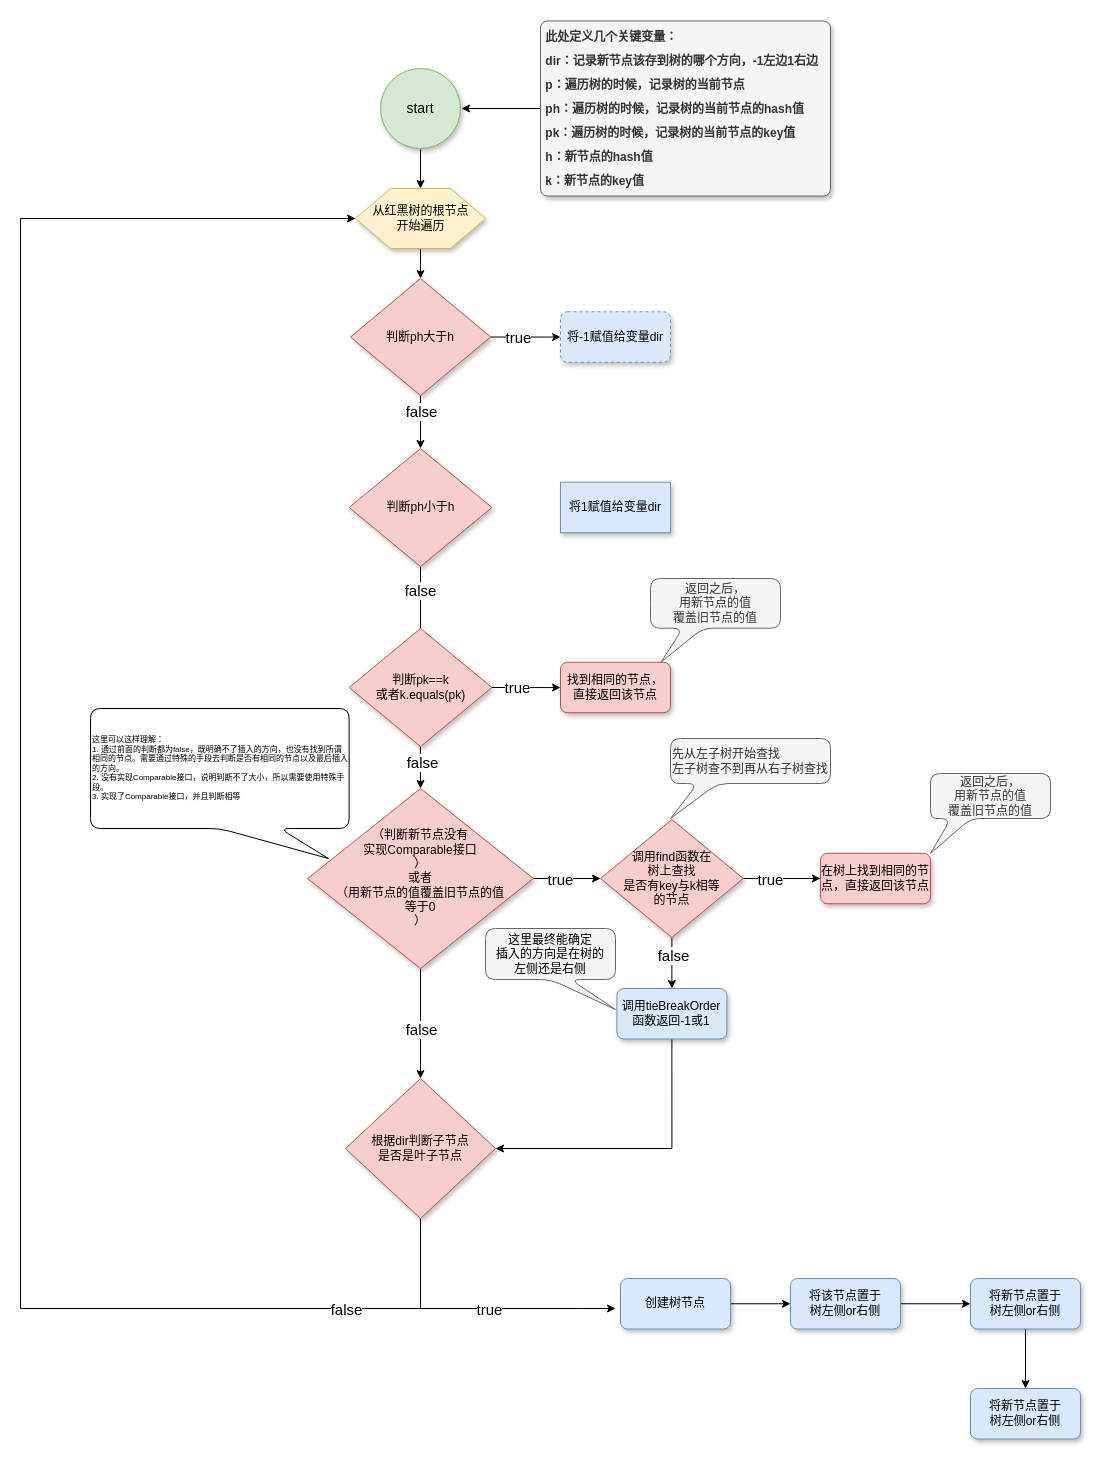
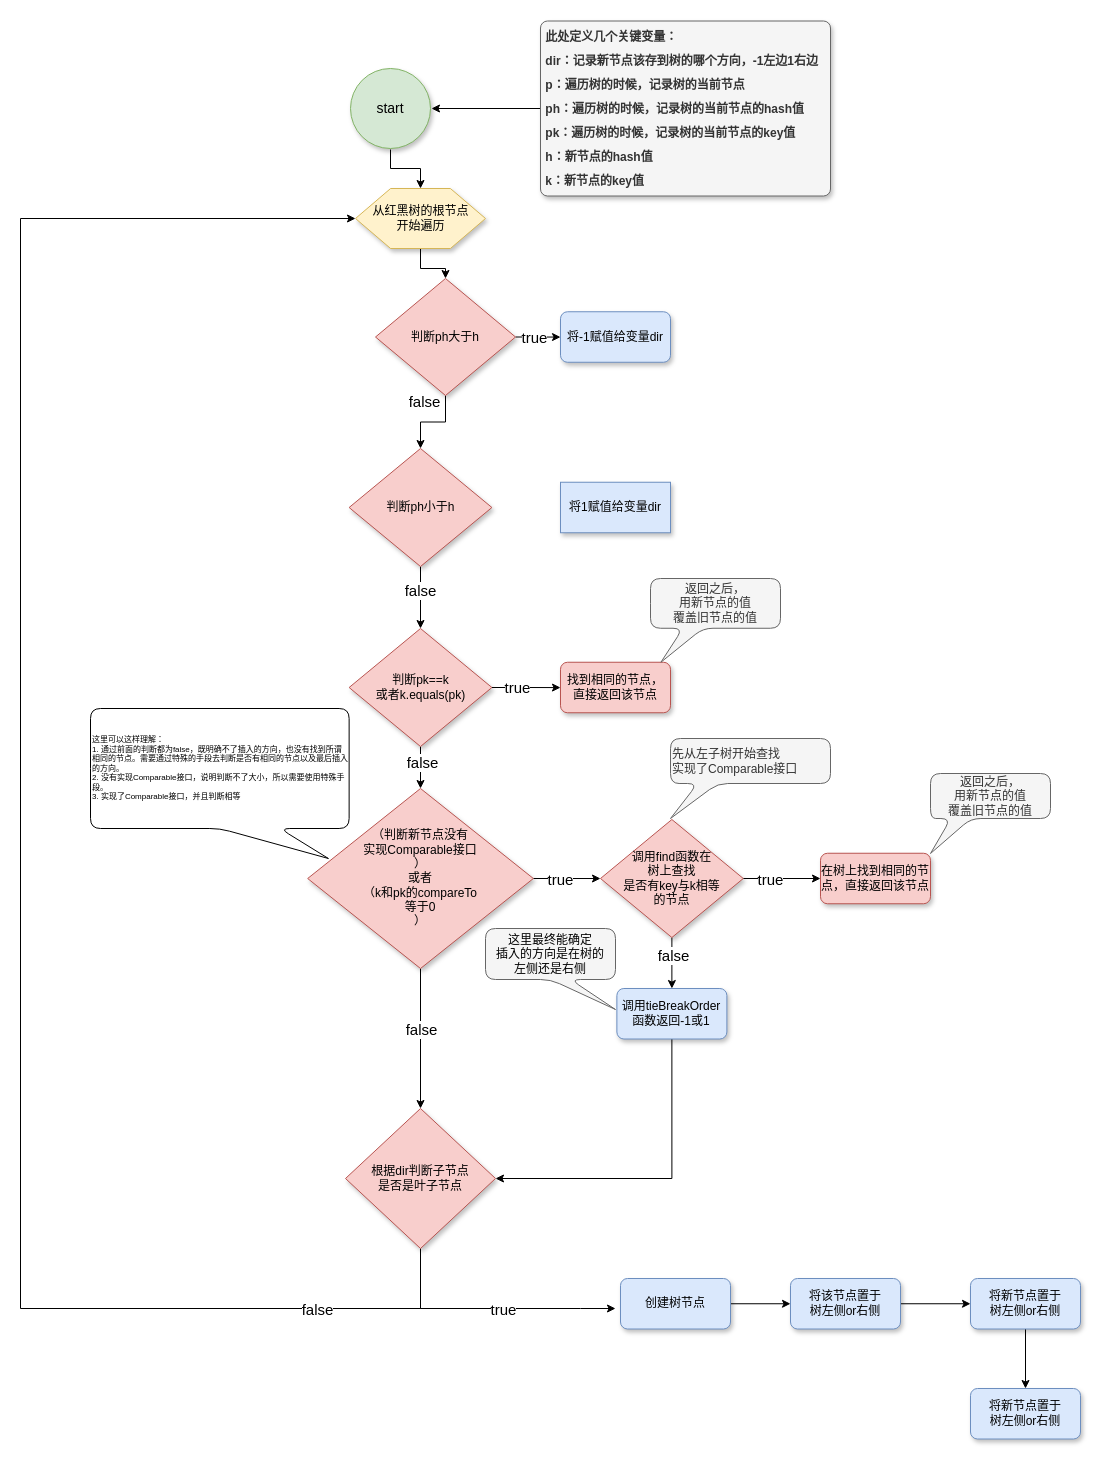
  <mxCell id="0" />
  <mxCell id="1" parent="0" />
  <mxCell id="2" value="" style="edgeStyle=orthogonalEdgeStyle;rounded=0;orthogonalLoop=1;jettySize=auto;html=1;fontSize=12;fontColor=#000000;strokeColor=#000000;" edge="1" parent="1" source="3" target="5"><mxGeometry relative="1" as="geometry" /></mxCell>
- <mxCell id="3" value="start" style="strokeWidth=1;html=1;shape=mxgraph.flowchart.start_2;whiteSpace=wrap;labelBorderColor=none;strokeColor=#82b366;perimeterSpacing=1;fillColor=#d5e8d4;shadow=1;fontSize=14;" vertex="1" parent="1"><mxGeometry x="380" y="68" width="80" height="80" as="geometry" /></mxCell>
+ <mxCell id="3" value="start" style="strokeWidth=1;html=1;shape=mxgraph.flowchart.start_2;whiteSpace=wrap;labelBorderColor=none;strokeColor=#82b366;perimeterSpacing=1;fillColor=#d5e8d4;shadow=1;fontSize=14;" vertex="1" parent="1"><mxGeometry x="350" y="68" width="80" height="80" as="geometry" /></mxCell>
  <mxCell id="4" value="" style="edgeStyle=orthogonalEdgeStyle;rounded=0;orthogonalLoop=1;jettySize=auto;html=1;" edge="1" parent="1" source="5" target="10"><mxGeometry relative="1" as="geometry" /></mxCell>
  <mxCell id="5" value="从红黑树的根节点&lt;br&gt;开始遍历" style="verticalLabelPosition=middle;verticalAlign=middle;html=1;shape=hexagon;perimeter=hexagonPerimeter2;arcSize=6;size=0.27;shadow=1;labelBorderColor=none;fontSize=12;strokeColor=#d6b656;strokeWidth=1;labelPosition=center;align=center;fillColor=#fff2cc;" vertex="1" parent="1"><mxGeometry x="355" y="188" width="130" height="60" as="geometry" /></mxCell>
  <mxCell id="6" value="" style="edgeStyle=orthogonalEdgeStyle;rounded=0;orthogonalLoop=1;jettySize=auto;html=1;" edge="1" parent="1" source="10" target="13"><mxGeometry relative="1" as="geometry" /></mxCell>
  <mxCell id="7" value="false" style="edgeLabel;html=1;align=center;verticalAlign=middle;resizable=0;points=[];fontSize=15;" vertex="1" connectable="0" parent="6"><mxGeometry x="0.283" y="-2" relative="1" as="geometry"><mxPoint x="2" y="-19" as="offset" /></mxGeometry></mxCell>
  <mxCell id="8" value="" style="edgeStyle=orthogonalEdgeStyle;rounded=0;orthogonalLoop=1;jettySize=auto;html=1;" edge="1" parent="1" source="10" target="16"><mxGeometry relative="1" as="geometry" /></mxCell>
  <mxCell id="9" value="true" style="edgeLabel;html=1;align=center;verticalAlign=middle;resizable=0;points=[];fontSize=15;" vertex="1" connectable="0" parent="8"><mxGeometry x="-0.223" y="1" relative="1" as="geometry"><mxPoint y="1" as="offset" /></mxGeometry></mxCell>
- <mxCell id="10" value="判断ph大于h" style="strokeWidth=1;html=1;shape=mxgraph.flowchart.decision;whiteSpace=wrap;fillColor=#f8cecc;strokeColor=#b85450;shadow=1;" vertex="1" parent="1"><mxGeometry x="350" y="278" width="140" height="117" as="geometry" /></mxCell>
- <mxCell id="11" value="" style="edgeStyle=orthogonalEdgeStyle;rounded=0;orthogonalLoop=1;jettySize=auto;html=1;endArrow=none;" edge="1" parent="1" source="13" target="22"><mxGeometry relative="1" as="geometry" /></mxCell>
+ <mxCell id="10" value="判断ph大于h" style="strokeWidth=1;html=1;shape=mxgraph.flowchart.decision;whiteSpace=wrap;fillColor=#f8cecc;strokeColor=#b85450;shadow=1;" vertex="1" parent="1"><mxGeometry x="375" y="278" width="140" height="117" as="geometry" /></mxCell>
+ <mxCell id="11" value="" style="edgeStyle=orthogonalEdgeStyle;rounded=0;orthogonalLoop=1;jettySize=auto;html=1;" edge="1" parent="1" source="13" target="22"><mxGeometry relative="1" as="geometry" /></mxCell>
  <mxCell id="12" value="false" style="edgeLabel;html=1;align=center;verticalAlign=middle;resizable=0;points=[];fontSize=15;" vertex="1" connectable="0" parent="11"><mxGeometry x="-0.271" y="-1" relative="1" as="geometry"><mxPoint as="offset" /></mxGeometry></mxCell>
  <mxCell id="13" value="判断ph小于h" style="strokeWidth=1;html=1;shape=mxgraph.flowchart.decision;whiteSpace=wrap;fillColor=#f8cecc;strokeColor=#b85450;shadow=1;" vertex="1" parent="1"><mxGeometry x="348.63" y="448" width="142.75" height="118" as="geometry" /></mxCell>
  <mxCell id="14" value="" style="edgeStyle=orthogonalEdgeStyle;rounded=0;orthogonalLoop=1;jettySize=auto;html=1;fontColor=#E6FFCC;" edge="1" parent="1" source="15" target="3"><mxGeometry relative="1" as="geometry" /></mxCell>
  <mxCell id="15" value="&lt;b style=&quot;line-height: 2&quot;&gt;&lt;span style=&quot;white-space: pre&quot;&gt; &lt;/span&gt;此处定义几个关键变量：&lt;br&gt;&lt;span style=&quot;white-space: pre&quot;&gt; &lt;/span&gt;dir：记录新节点该存到树的哪个方向，-1左边1右边&lt;br&gt;&lt;span style=&quot;white-space: pre&quot;&gt; p：遍历树的时候，记录树的当前节点&lt;br/&gt; &lt;/span&gt;ph：遍历树的时候，记录树的当前节点的hash值&lt;br&gt;&lt;span style=&quot;white-space: pre&quot;&gt; &lt;/span&gt;pk：遍历树的时候，记录树的当前节点的key值&lt;br&gt;&amp;nbsp;h：新节点的hash值&lt;br&gt;&amp;nbsp;k：新节点的key值&lt;br&gt;&lt;/b&gt;" style="rounded=1;whiteSpace=wrap;html=1;absoluteArcSize=1;arcSize=14;strokeWidth=1;fillColor=#f5f5f5;strokeColor=#666666;shadow=1;fontColor=#333333;align=left;spacingTop=0;spacingRight=3;" vertex="1" parent="1"><mxGeometry x="540" y="20.5" width="290" height="175" as="geometry" /></mxCell>
- <mxCell id="16" value="将-1赋值给变量dir" style="rounded=1;whiteSpace=wrap;html=1;absoluteArcSize=1;arcSize=14;strokeWidth=1;fillColor=#dae8fc;strokeColor=#6c8ebf;shadow=1;dashed=1;" vertex="1" parent="1"><mxGeometry x="560" y="311.25" width="110" height="50.5" as="geometry" /></mxCell>
+ <mxCell id="16" value="将-1赋值给变量dir" style="rounded=1;whiteSpace=wrap;html=1;absoluteArcSize=1;arcSize=14;strokeWidth=1;fillColor=#dae8fc;strokeColor=#6c8ebf;shadow=1;" vertex="1" parent="1"><mxGeometry x="560" y="311.25" width="110" height="50.5" as="geometry" /></mxCell>
  <mxCell id="17" value="将1赋值给变量dir" style="whiteSpace=wrap;html=1;absoluteArcSize=1;arcSize=14;strokeWidth=1;fillColor=#dae8fc;strokeColor=#6c8ebf;shadow=1;rounded=0;" vertex="1" parent="1"><mxGeometry x="560" y="481.75" width="110" height="50.5" as="geometry" /></mxCell>
  <mxCell id="18" value="" style="edgeStyle=orthogonalEdgeStyle;rounded=0;orthogonalLoop=1;jettySize=auto;html=1;" edge="1" parent="1" source="22" target="23"><mxGeometry relative="1" as="geometry" /></mxCell>
  <mxCell id="19" value="true" style="edgeLabel;html=1;align=center;verticalAlign=middle;resizable=0;points=[];fontSize=15;" vertex="1" connectable="0" parent="18"><mxGeometry x="-0.265" y="1" relative="1" as="geometry"><mxPoint as="offset" /></mxGeometry></mxCell>
  <mxCell id="20" value="" style="edgeStyle=orthogonalEdgeStyle;rounded=0;orthogonalLoop=1;jettySize=auto;html=1;" edge="1" parent="1" source="22"><mxGeometry relative="1" as="geometry"><mxPoint x="420.005" y="788" as="targetPoint" /></mxGeometry></mxCell>
  <mxCell id="21" value="false" style="edgeLabel;html=1;align=center;verticalAlign=middle;resizable=0;points=[];fontSize=15;" vertex="1" connectable="0" parent="20"><mxGeometry x="-0.314" y="1" relative="1" as="geometry"><mxPoint as="offset" /></mxGeometry></mxCell>
  <mxCell id="22" value="判断pk==k&lt;br&gt;或者k.equals(pk)" style="strokeWidth=1;html=1;shape=mxgraph.flowchart.decision;whiteSpace=wrap;fillColor=#f8cecc;strokeColor=#b85450;shadow=1;" vertex="1" parent="1"><mxGeometry x="348.63" y="628" width="142.75" height="118" as="geometry" /></mxCell>
  <mxCell id="23" value="找到相同的节点，&lt;br&gt;直接返回该节点" style="rounded=1;whiteSpace=wrap;html=1;absoluteArcSize=1;arcSize=14;strokeWidth=1;fillColor=#f8cecc;strokeColor=#b85450;shadow=1;" vertex="1" parent="1"><mxGeometry x="560" y="661.75" width="110" height="50.5" as="geometry" /></mxCell>
  <mxCell id="24" value="" style="edgeStyle=orthogonalEdgeStyle;rounded=0;orthogonalLoop=1;jettySize=auto;html=1;" edge="1" parent="1" source="27"><mxGeometry relative="1" as="geometry"><mxPoint x="600" y="878.034" as="targetPoint" /></mxGeometry></mxCell>
  <mxCell id="25" value="true" style="edgeLabel;html=1;align=center;verticalAlign=middle;resizable=0;points=[];fontSize=15;" vertex="1" connectable="0" parent="24"><mxGeometry x="-0.31" y="-1" relative="1" as="geometry"><mxPoint x="4" y="-1" as="offset" /></mxGeometry></mxCell>
  <mxCell id="26" style="edgeStyle=orthogonalEdgeStyle;rounded=0;orthogonalLoop=1;jettySize=auto;html=1;exitX=0.5;exitY=1;exitDx=0;exitDy=0;exitPerimeter=0;entryX=0.5;entryY=0;entryDx=0;entryDy=0;entryPerimeter=0;" edge="1" parent="1" source="27" target="45"><mxGeometry relative="1" as="geometry" /></mxCell>
- <mxCell id="27" value="（判断新节点没有&lt;br&gt;实现Comparable接口&lt;br&gt;）&lt;br&gt;或者&lt;br&gt;（用新节点的值覆盖旧节点的值&lt;br&gt;等于0&lt;br&gt;）" style="strokeWidth=1;html=1;shape=mxgraph.flowchart.decision;whiteSpace=wrap;fillColor=#f8cecc;strokeColor=#b85450;shadow=1;" vertex="1" parent="1"><mxGeometry x="307.16" y="788" width="225.68" height="180" as="geometry" /></mxCell>
+ <mxCell id="27" value="（判断新节点没有&lt;br&gt;实现Comparable接口&lt;br&gt;）&lt;br&gt;或者&lt;br&gt;（k和pk的compareTo&lt;br&gt;等于0&lt;br&gt;）" style="strokeWidth=1;html=1;shape=mxgraph.flowchart.decision;whiteSpace=wrap;fillColor=#f8cecc;strokeColor=#b85450;shadow=1;" vertex="1" parent="1"><mxGeometry x="307.16" y="788" width="225.68" height="180" as="geometry" /></mxCell>
  <mxCell id="28" value="" style="edgeStyle=orthogonalEdgeStyle;rounded=0;orthogonalLoop=1;jettySize=auto;html=1;" edge="1" parent="1" source="32" target="33"><mxGeometry relative="1" as="geometry"><Array as="points"><mxPoint x="770" y="878" /><mxPoint x="770" y="878" /></Array></mxGeometry></mxCell>
  <mxCell id="29" value="&lt;font style=&quot;font-size: 15px;&quot;&gt;true&lt;/font&gt;" style="edgeLabel;html=1;align=center;verticalAlign=middle;resizable=0;points=[];" vertex="1" connectable="0" parent="28"><mxGeometry x="-0.289" y="1" relative="1" as="geometry"><mxPoint y="1" as="offset" /></mxGeometry></mxCell>
  <mxCell id="30" value="" style="edgeStyle=orthogonalEdgeStyle;rounded=0;orthogonalLoop=1;jettySize=auto;html=1;" edge="1" parent="1" source="32" target="35"><mxGeometry relative="1" as="geometry" /></mxCell>
  <mxCell id="31" value="&lt;font style=&quot;font-size: 15px;&quot;&gt;false&lt;/font&gt;" style="edgeLabel;html=1;align=center;verticalAlign=middle;resizable=0;points=[];" vertex="1" connectable="0" parent="30"><mxGeometry x="-0.319" y="1" relative="1" as="geometry"><mxPoint as="offset" /></mxGeometry></mxCell>
  <mxCell id="32" value="调用find函数在&lt;br&gt;树上查找&lt;br&gt;是否有key与k相等&lt;br&gt;的节点" style="strokeWidth=1;html=1;shape=mxgraph.flowchart.decision;whiteSpace=wrap;fillColor=#f8cecc;strokeColor=#b85450;shadow=1;" vertex="1" parent="1"><mxGeometry x="600" y="819" width="142.75" height="118" as="geometry" /></mxCell>
  <mxCell id="33" value="在树上找到相同的节点，直接返回该节点" style="rounded=1;whiteSpace=wrap;html=1;absoluteArcSize=1;arcSize=14;strokeWidth=1;fillColor=#f8cecc;strokeColor=#b85450;shadow=1;" vertex="1" parent="1"><mxGeometry x="820" y="852.75" width="110" height="50.5" as="geometry" /></mxCell>
  <mxCell id="34" style="edgeStyle=orthogonalEdgeStyle;rounded=0;orthogonalLoop=1;jettySize=auto;html=1;exitX=0.5;exitY=1;exitDx=0;exitDy=0;entryX=1;entryY=0.5;entryDx=0;entryDy=0;entryPerimeter=0;" edge="1" parent="1" source="35" target="45"><mxGeometry relative="1" as="geometry" /></mxCell>
  <mxCell id="35" value="调用tieBreakOrder函数返回-1或1" style="rounded=1;whiteSpace=wrap;html=1;absoluteArcSize=1;arcSize=14;strokeWidth=1;fillColor=#dae8fc;strokeColor=#6c8ebf;shadow=1;" vertex="1" parent="1"><mxGeometry x="616.38" y="988" width="110" height="50.5" as="geometry" /></mxCell>
  <mxCell id="36" value="&lt;span style=&quot;color: rgb(0, 0, 0);&quot;&gt;这里最终能确定&lt;/span&gt;&lt;br style=&quot;color: rgb(0, 0, 0);&quot;&gt;&lt;span style=&quot;color: rgb(0, 0, 0);&quot;&gt;插入的方向是在树的&lt;/span&gt;&lt;br style=&quot;color: rgb(0, 0, 0);&quot;&gt;&lt;span style=&quot;color: rgb(0, 0, 0);&quot;&gt;左侧还是右侧&lt;/span&gt;" style="shape=callout;whiteSpace=wrap;html=1;perimeter=calloutPerimeter;position2=1;fillColor=#f5f5f5;fontColor=#333333;strokeColor=#666666;rounded=1;" vertex="1" parent="1"><mxGeometry x="485" y="928" width="130" height="81" as="geometry" /></mxCell>
  <mxCell id="37" value="&lt;span style=&quot;&quot;&gt;返回之后，&lt;/span&gt;&lt;br style=&quot;&quot;&gt;&lt;span style=&quot;&quot;&gt;用新节点的值&lt;/span&gt;&lt;br style=&quot;&quot;&gt;&lt;span style=&quot;&quot;&gt;覆盖旧节点的值&lt;/span&gt;" style="shape=callout;whiteSpace=wrap;html=1;perimeter=calloutPerimeter;position2=0.08;fillColor=#f5f5f5;fontColor=#333333;strokeColor=#666666;size=34;position=0.25;rounded=1;" vertex="1" parent="1"><mxGeometry x="650" y="578" width="130" height="83.75" as="geometry" /></mxCell>
  <mxCell id="38" value="&lt;span style=&quot;&quot;&gt;返回之后，&lt;/span&gt;&lt;br style=&quot;&quot;&gt;&lt;span style=&quot;&quot;&gt;用新节点的值&lt;/span&gt;&lt;br style=&quot;&quot;&gt;&lt;span style=&quot;&quot;&gt;覆盖旧节点的值&lt;/span&gt;" style="shape=callout;whiteSpace=wrap;html=1;perimeter=calloutPerimeter;size=35;position=0.17;position2=0;fillColor=#f5f5f5;fontColor=#333333;strokeColor=#666666;rounded=1;" vertex="1" parent="1"><mxGeometry x="930" y="773" width="120" height="80" as="geometry" /></mxCell>
  <mxCell id="39" value="这里可以这样理解：&lt;br&gt;1. 通过前面的判断都为false，既明确不了插入的方向，也没有找到所谓相同的节点。需要通过特殊的手段去判断是否有相同的节点以及最后插入的方向。&lt;br&gt;2.&amp;nbsp;没有实现Comparable接口，说明判断不了大小，所以需要使用特殊手段。&lt;br&gt;3.&amp;nbsp;实现了Comparable接口，并且判断相等&lt;br&gt;" style="shape=callout;whiteSpace=wrap;perimeter=calloutPerimeter;rounded=1;position2=0.92;base=60;fontSize=8;align=left;html=1;" vertex="1" parent="1"><mxGeometry x="90" y="708" width="258.63" height="150" as="geometry" /></mxCell>
- <mxCell id="40" value="先从左子树开始查找&lt;br&gt;左子树查不到再从右子树查找" style="shape=callout;whiteSpace=wrap;html=1;perimeter=calloutPerimeter;size=35;position=0.17;position2=0;fillColor=#f5f5f5;fontColor=#333333;strokeColor=#666666;rounded=1;align=left;" vertex="1" parent="1"><mxGeometry x="670" y="738" width="160" height="80" as="geometry" /></mxCell>
+ <mxCell id="40" value="先从左子树开始查找&lt;br&gt;实现了Comparable接口" style="shape=callout;whiteSpace=wrap;html=1;perimeter=calloutPerimeter;size=35;position=0.17;position2=0;fillColor=#f5f5f5;fontColor=#333333;strokeColor=#666666;rounded=1;align=left;" vertex="1" parent="1"><mxGeometry x="670" y="738" width="160" height="80" as="geometry" /></mxCell>
  <mxCell id="41" style="edgeStyle=orthogonalEdgeStyle;rounded=0;orthogonalLoop=1;jettySize=auto;html=1;exitX=0.5;exitY=1;exitDx=0;exitDy=0;exitPerimeter=0;entryX=0;entryY=0.5;entryDx=0;entryDy=0;" edge="1" parent="1" source="45" target="5"><mxGeometry relative="1" as="geometry"><Array as="points"><mxPoint x="420" y="1308" /><mxPoint x="20" y="1308" /><mxPoint x="20" y="218" /></Array></mxGeometry></mxCell>
  <mxCell id="42" value="&lt;font style=&quot;font-size: 15px;&quot;&gt;false&lt;/font&gt;" style="edgeLabel;html=1;align=center;verticalAlign=middle;resizable=0;points=[];" vertex="1" connectable="0" parent="41"><mxGeometry x="-0.89" y="-4" relative="1" as="geometry"><mxPoint x="-60" y="4" as="offset" /></mxGeometry></mxCell>
  <mxCell id="43" style="edgeStyle=orthogonalEdgeStyle;rounded=0;orthogonalLoop=1;jettySize=auto;html=1;exitX=0.5;exitY=1;exitDx=0;exitDy=0;exitPerimeter=0;" edge="1" parent="1" source="45"><mxGeometry relative="1" as="geometry"><mxPoint x="615" y="1308" as="targetPoint" /><Array as="points"><mxPoint x="420" y="1308" /><mxPoint x="580" y="1308" /></Array></mxGeometry></mxCell>
  <mxCell id="44" value="&lt;font style=&quot;font-size: 15px;&quot;&gt;true&lt;/font&gt;" style="edgeLabel;html=1;align=center;verticalAlign=middle;resizable=0;points=[];" vertex="1" connectable="0" parent="43"><mxGeometry x="0.054" y="-3" relative="1" as="geometry"><mxPoint x="9" y="-3" as="offset" /></mxGeometry></mxCell>
- <mxCell id="45" value="根据dir判断子节点&lt;br&gt;是否是叶子节点" style="strokeWidth=1;html=1;shape=mxgraph.flowchart.decision;whiteSpace=wrap;fillColor=#f8cecc;strokeColor=#b85450;shadow=1;" vertex="1" parent="1"><mxGeometry x="345" y="1078" width="150.01" height="140" as="geometry" /></mxCell>
+ <mxCell id="45" value="根据dir判断子节点&lt;br&gt;是否是叶子节点" style="strokeWidth=1;html=1;shape=mxgraph.flowchart.decision;whiteSpace=wrap;fillColor=#f8cecc;strokeColor=#b85450;shadow=1;" vertex="1" parent="1"><mxGeometry x="345" y="1108" width="150.01" height="140" as="geometry" /></mxCell>
  <mxCell id="46" value="" style="edgeStyle=orthogonalEdgeStyle;rounded=0;orthogonalLoop=1;jettySize=auto;html=1;fontSize=15;" edge="1" parent="1" source="47" target="50"><mxGeometry relative="1" as="geometry" /></mxCell>
  <mxCell id="47" value="创建树节点" style="rounded=1;whiteSpace=wrap;html=1;absoluteArcSize=1;arcSize=14;strokeWidth=1;fillColor=#dae8fc;strokeColor=#6c8ebf;shadow=1;" vertex="1" parent="1"><mxGeometry x="620" y="1278" width="110" height="50.5" as="geometry" /></mxCell>
  <mxCell id="48" value="&lt;font style=&quot;font-size: 15px;&quot;&gt;false&lt;/font&gt;" style="edgeLabel;html=1;align=center;verticalAlign=middle;resizable=0;points=[];" vertex="1" connectable="0" parent="1"><mxGeometry x="420.009" y="1028" as="geometry" /></mxCell>
  <mxCell id="49" value="" style="edgeStyle=orthogonalEdgeStyle;rounded=0;orthogonalLoop=1;jettySize=auto;html=1;fontSize=15;" edge="1" parent="1" source="50" target="52"><mxGeometry relative="1" as="geometry" /></mxCell>
  <mxCell id="50" value="将该节点置于&lt;br&gt;树左侧or右侧" style="rounded=1;whiteSpace=wrap;html=1;absoluteArcSize=1;arcSize=14;strokeWidth=1;fillColor=#dae8fc;strokeColor=#6c8ebf;shadow=1;" vertex="1" parent="1"><mxGeometry x="790" y="1278" width="110" height="50.5" as="geometry" /></mxCell>
  <mxCell id="51" value="" style="edgeStyle=orthogonalEdgeStyle;rounded=0;orthogonalLoop=1;jettySize=auto;html=1;fontSize=15;" edge="1" parent="1" source="52" target="53"><mxGeometry relative="1" as="geometry" /></mxCell>
  <mxCell id="52" value="将新节点置于&lt;br&gt;树左侧or右侧" style="rounded=1;whiteSpace=wrap;html=1;absoluteArcSize=1;arcSize=14;strokeWidth=1;fillColor=#dae8fc;strokeColor=#6c8ebf;shadow=1;" vertex="1" parent="1"><mxGeometry x="970" y="1278" width="110" height="50.5" as="geometry" /></mxCell>
  <mxCell id="53" value="将新节点置于&lt;br&gt;树左侧or右侧" style="rounded=1;whiteSpace=wrap;html=1;absoluteArcSize=1;arcSize=14;strokeWidth=1;fillColor=#dae8fc;strokeColor=#6c8ebf;shadow=1;" vertex="1" parent="1"><mxGeometry x="970" y="1388" width="110" height="50.5" as="geometry" /></mxCell>
